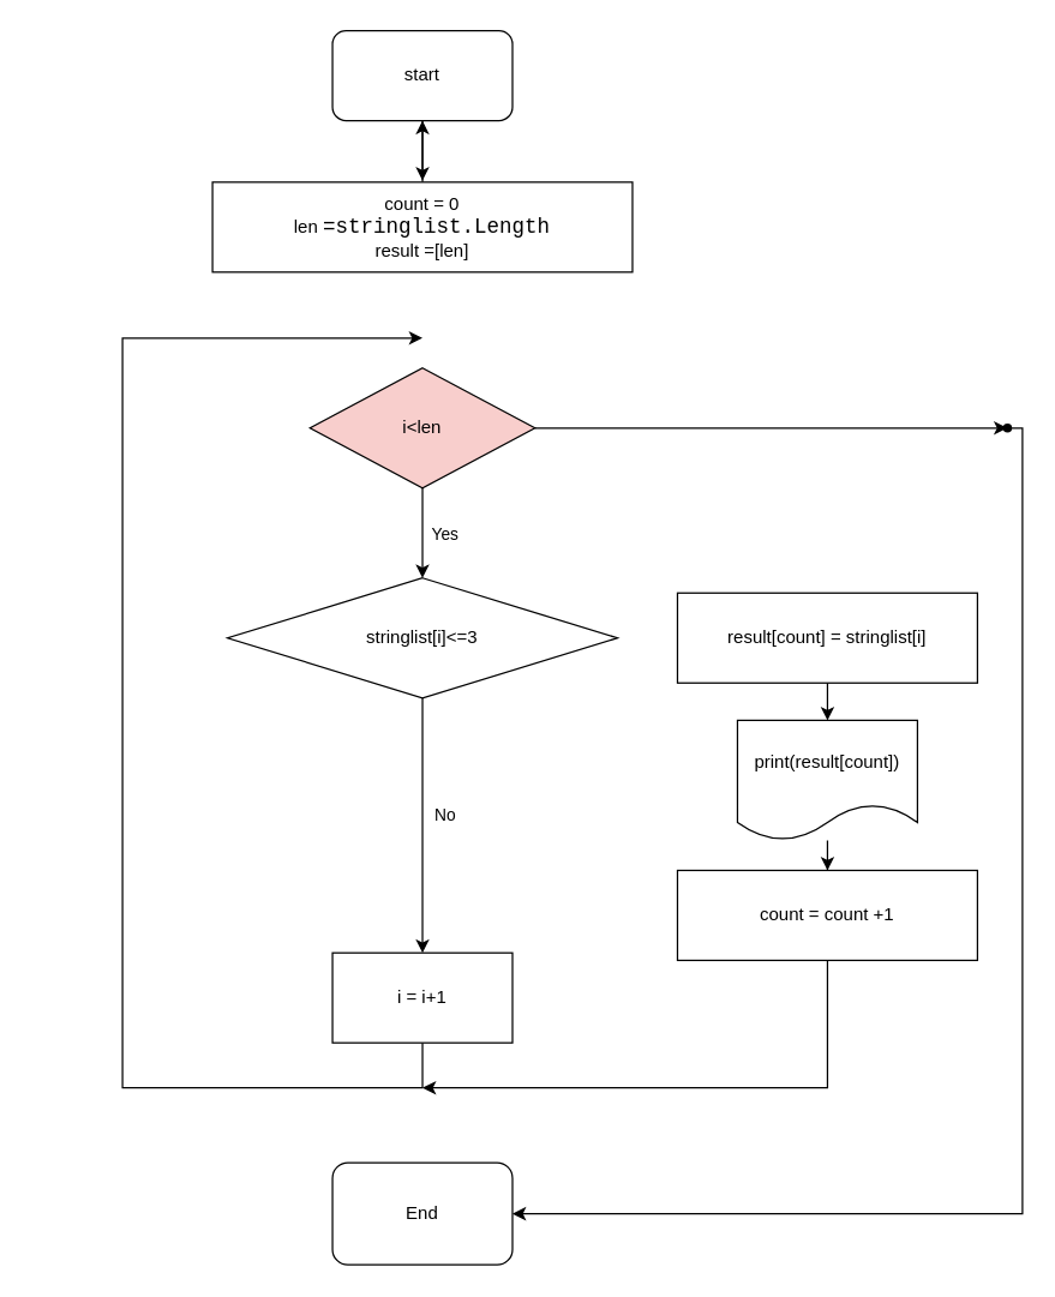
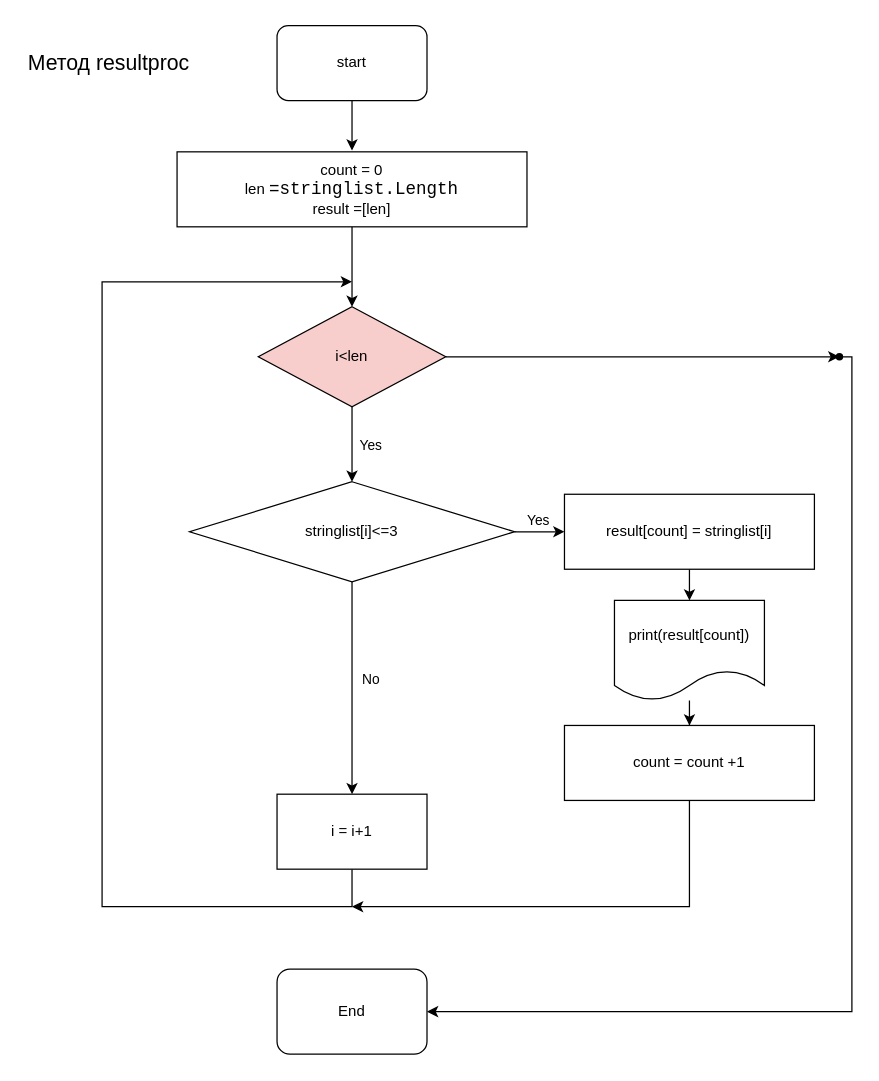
  <mxCell id="0" />
  <mxCell id="1" parent="0" />
  <mxCell id="2" value="" style="edgeStyle=orthogonalEdgeStyle;rounded=0;orthogonalLoop=1;jettySize=auto;html=1;" parent="1" source="3" edge="1"><mxGeometry relative="1" as="geometry"><mxPoint x="281" y="120" as="targetPoint" /></mxGeometry></mxCell>
  <mxCell id="3" value="start" style="rounded=1;whiteSpace=wrap;html=1;" parent="1" vertex="1"><mxGeometry x="221" y="20" width="120" height="60" as="geometry" /></mxCell>
  <mxCell id="4" value="" style="edgeStyle=orthogonalEdgeStyle;rounded=0;orthogonalLoop=1;jettySize=auto;html=1;" parent="1" target="6" edge="1"><mxGeometry relative="1" as="geometry"><mxPoint x="281" y="125" as="sourcePoint" /></mxGeometry></mxCell>
- <mxCell id="5" value="" style="edgeStyle=orthogonalEdgeStyle;rounded=0;orthogonalLoop=1;jettySize=auto;html=1;" parent="1" source="6" target="3" edge="1"><mxGeometry relative="1" as="geometry" /></mxCell>
+ <mxCell id="5" value="" style="edgeStyle=orthogonalEdgeStyle;rounded=0;orthogonalLoop=1;jettySize=auto;html=1;" parent="1" source="6" target="10" edge="1"><mxGeometry relative="1" as="geometry" /></mxCell>
  <mxCell id="6" value="count = 0&lt;br&gt;len&amp;nbsp;&lt;span style=&quot;border-color: var(--border-color); font-family: Consolas, &amp;quot;Courier New&amp;quot;, monospace; font-size: 14px;&quot;&gt;=&lt;/span&gt;&lt;span style=&quot;border-color: var(--border-color); font-family: Consolas, &amp;quot;Courier New&amp;quot;, monospace; font-size: 14px;&quot;&gt;stringlist&lt;/span&gt;&lt;span style=&quot;border-color: var(--border-color); font-family: Consolas, &amp;quot;Courier New&amp;quot;, monospace; font-size: 14px;&quot;&gt;.&lt;/span&gt;&lt;span style=&quot;border-color: var(--border-color); font-family: Consolas, &amp;quot;Courier New&amp;quot;, monospace; font-size: 14px;&quot;&gt;Length&lt;/span&gt;&lt;br&gt;&lt;div style=&quot;color: rgb(204, 204, 204); background-color: rgb(31, 31, 31); font-family: Consolas, &amp;quot;Courier New&amp;quot;, monospace; font-size: 14px; line-height: 19px;&quot;&gt;&lt;/div&gt;result =[len]" style="rounded=0;whiteSpace=wrap;html=1;" parent="1" vertex="1"><mxGeometry x="141" y="121" width="280" height="60" as="geometry" /></mxCell>
  <mxCell id="7" value="" style="edgeStyle=orthogonalEdgeStyle;rounded=0;orthogonalLoop=1;jettySize=auto;html=1;" parent="1" source="10" edge="1"><mxGeometry relative="1" as="geometry"><mxPoint x="281" y="385" as="targetPoint" /></mxGeometry></mxCell>
  <mxCell id="8" value="Yes" style="edgeLabel;html=1;align=center;verticalAlign=middle;resizable=0;points=[];" parent="7" vertex="1" connectable="0"><mxGeometry x="-0.116" y="1" relative="1" as="geometry"><mxPoint x="13" y="3" as="offset" /></mxGeometry></mxCell>
  <mxCell id="9" value="" style="edgeStyle=orthogonalEdgeStyle;rounded=0;orthogonalLoop=1;jettySize=auto;html=1;" edge="1" parent="1" source="10" target="27"><mxGeometry relative="1" as="geometry" /></mxCell>
  <mxCell id="10" value="i&amp;lt;len" style="rhombus;whiteSpace=wrap;html=1;fillColor=#f8cecc;" parent="1" vertex="1"><mxGeometry x="206" y="245" width="150" height="80" as="geometry" /></mxCell>
+ <mxCell id="11" value="" style="edgeStyle=orthogonalEdgeStyle;rounded=0;orthogonalLoop=1;jettySize=auto;html=1;" parent="1" source="15" target="17" edge="1"><mxGeometry relative="1" as="geometry" /></mxCell>
+ <mxCell id="12" value="Yes" style="edgeLabel;html=1;align=center;verticalAlign=middle;resizable=0;points=[];" parent="11" vertex="1" connectable="0"><mxGeometry x="-0.114" relative="1" as="geometry"><mxPoint y="-10" as="offset" /></mxGeometry></mxCell>
  <mxCell id="13" value="" style="edgeStyle=orthogonalEdgeStyle;rounded=0;orthogonalLoop=1;jettySize=auto;html=1;" parent="1" source="15" target="19" edge="1"><mxGeometry relative="1" as="geometry"><mxPoint x="281" y="505" as="targetPoint" /></mxGeometry></mxCell>
  <mxCell id="14" value="No" style="edgeLabel;html=1;align=center;verticalAlign=middle;resizable=0;points=[];" parent="13" vertex="1" connectable="0"><mxGeometry x="-0.1" y="-4" relative="1" as="geometry"><mxPoint x="18" as="offset" /></mxGeometry></mxCell>
  <mxCell id="15" value="stringlist[i]&amp;lt;=3" style="rhombus;whiteSpace=wrap;html=1;" parent="1" vertex="1"><mxGeometry x="151" y="385" width="260" height="80" as="geometry" /></mxCell>
  <mxCell id="16" value="" style="edgeStyle=orthogonalEdgeStyle;rounded=0;orthogonalLoop=1;jettySize=auto;html=1;" edge="1" parent="1" source="17" target="21"><mxGeometry relative="1" as="geometry" /></mxCell>
  <mxCell id="17" value="result[count] = stringlist[i]" style="whiteSpace=wrap;html=1;" parent="1" vertex="1"><mxGeometry x="451" y="395" width="200" height="60" as="geometry" /></mxCell>
  <mxCell id="18" style="edgeStyle=orthogonalEdgeStyle;rounded=0;orthogonalLoop=1;jettySize=auto;html=1;" parent="1" source="19" edge="1"><mxGeometry relative="1" as="geometry"><mxPoint x="281" y="225" as="targetPoint" /><Array as="points"><mxPoint x="281" y="725" /><mxPoint x="81" y="725" /><mxPoint x="81" y="225" /></Array></mxGeometry></mxCell>
  <mxCell id="19" value="i = i+1" style="whiteSpace=wrap;html=1;" parent="1" vertex="1"><mxGeometry x="221" y="635" width="120" height="60" as="geometry" /></mxCell>
  <mxCell id="20" value="" style="edgeStyle=orthogonalEdgeStyle;rounded=0;orthogonalLoop=1;jettySize=auto;html=1;" edge="1" parent="1" source="21" target="25"><mxGeometry relative="1" as="geometry" /></mxCell>
  <mxCell id="21" value="print(result[count])" style="shape=document;whiteSpace=wrap;html=1;boundedLbl=1;" parent="1" vertex="1"><mxGeometry x="491" y="480" width="120" height="80" as="geometry" /></mxCell>
  <mxCell id="22" value="End&lt;br&gt;" style="rounded=1;whiteSpace=wrap;html=1;" parent="1" vertex="1"><mxGeometry x="221" y="775" width="120" height="68" as="geometry" /></mxCell>
+ <mxCell id="23" value="&lt;font style=&quot;font-size: 17px;&quot;&gt;Метод resultproc&lt;/font&gt;" style="text;whiteSpace=wrap;html=1;" parent="1" vertex="1"><mxGeometry x="20" y="34" width="150" height="40" as="geometry" /></mxCell>
  <mxCell id="24" value="" style="edgeStyle=orthogonalEdgeStyle;rounded=0;orthogonalLoop=1;jettySize=auto;html=1;" edge="1" parent="1" source="25"><mxGeometry relative="1" as="geometry"><mxPoint x="281" y="725" as="targetPoint" /><Array as="points"><mxPoint x="551" y="725" /></Array></mxGeometry></mxCell>
  <mxCell id="25" value="count = count +1" style="whiteSpace=wrap;html=1;" vertex="1" parent="1"><mxGeometry x="451" y="580" width="200" height="60" as="geometry" /></mxCell>
  <mxCell id="26" value="" style="edgeStyle=orthogonalEdgeStyle;rounded=0;orthogonalLoop=1;jettySize=auto;html=1;entryX=1;entryY=0.5;entryDx=0;entryDy=0;exitX=1.25;exitY=0.35;exitDx=0;exitDy=0;exitPerimeter=0;" edge="1" parent="1" source="27" target="22"><mxGeometry relative="1" as="geometry"><mxPoint x="681" y="415" as="sourcePoint" /><mxPoint x="561" y="585" as="targetPoint" /><Array as="points"><mxPoint x="681" y="285" /><mxPoint x="681" y="809" /></Array></mxGeometry></mxCell>
  <mxCell id="27" value="" style="shape=waypoint;sketch=0;size=6;pointerEvents=1;points=[];fillColor=default;resizable=0;rotatable=0;perimeter=centerPerimeter;snapToPoint=1;" vertex="1" parent="1"><mxGeometry x="661" y="275" width="20" height="20" as="geometry" /></mxCell>
